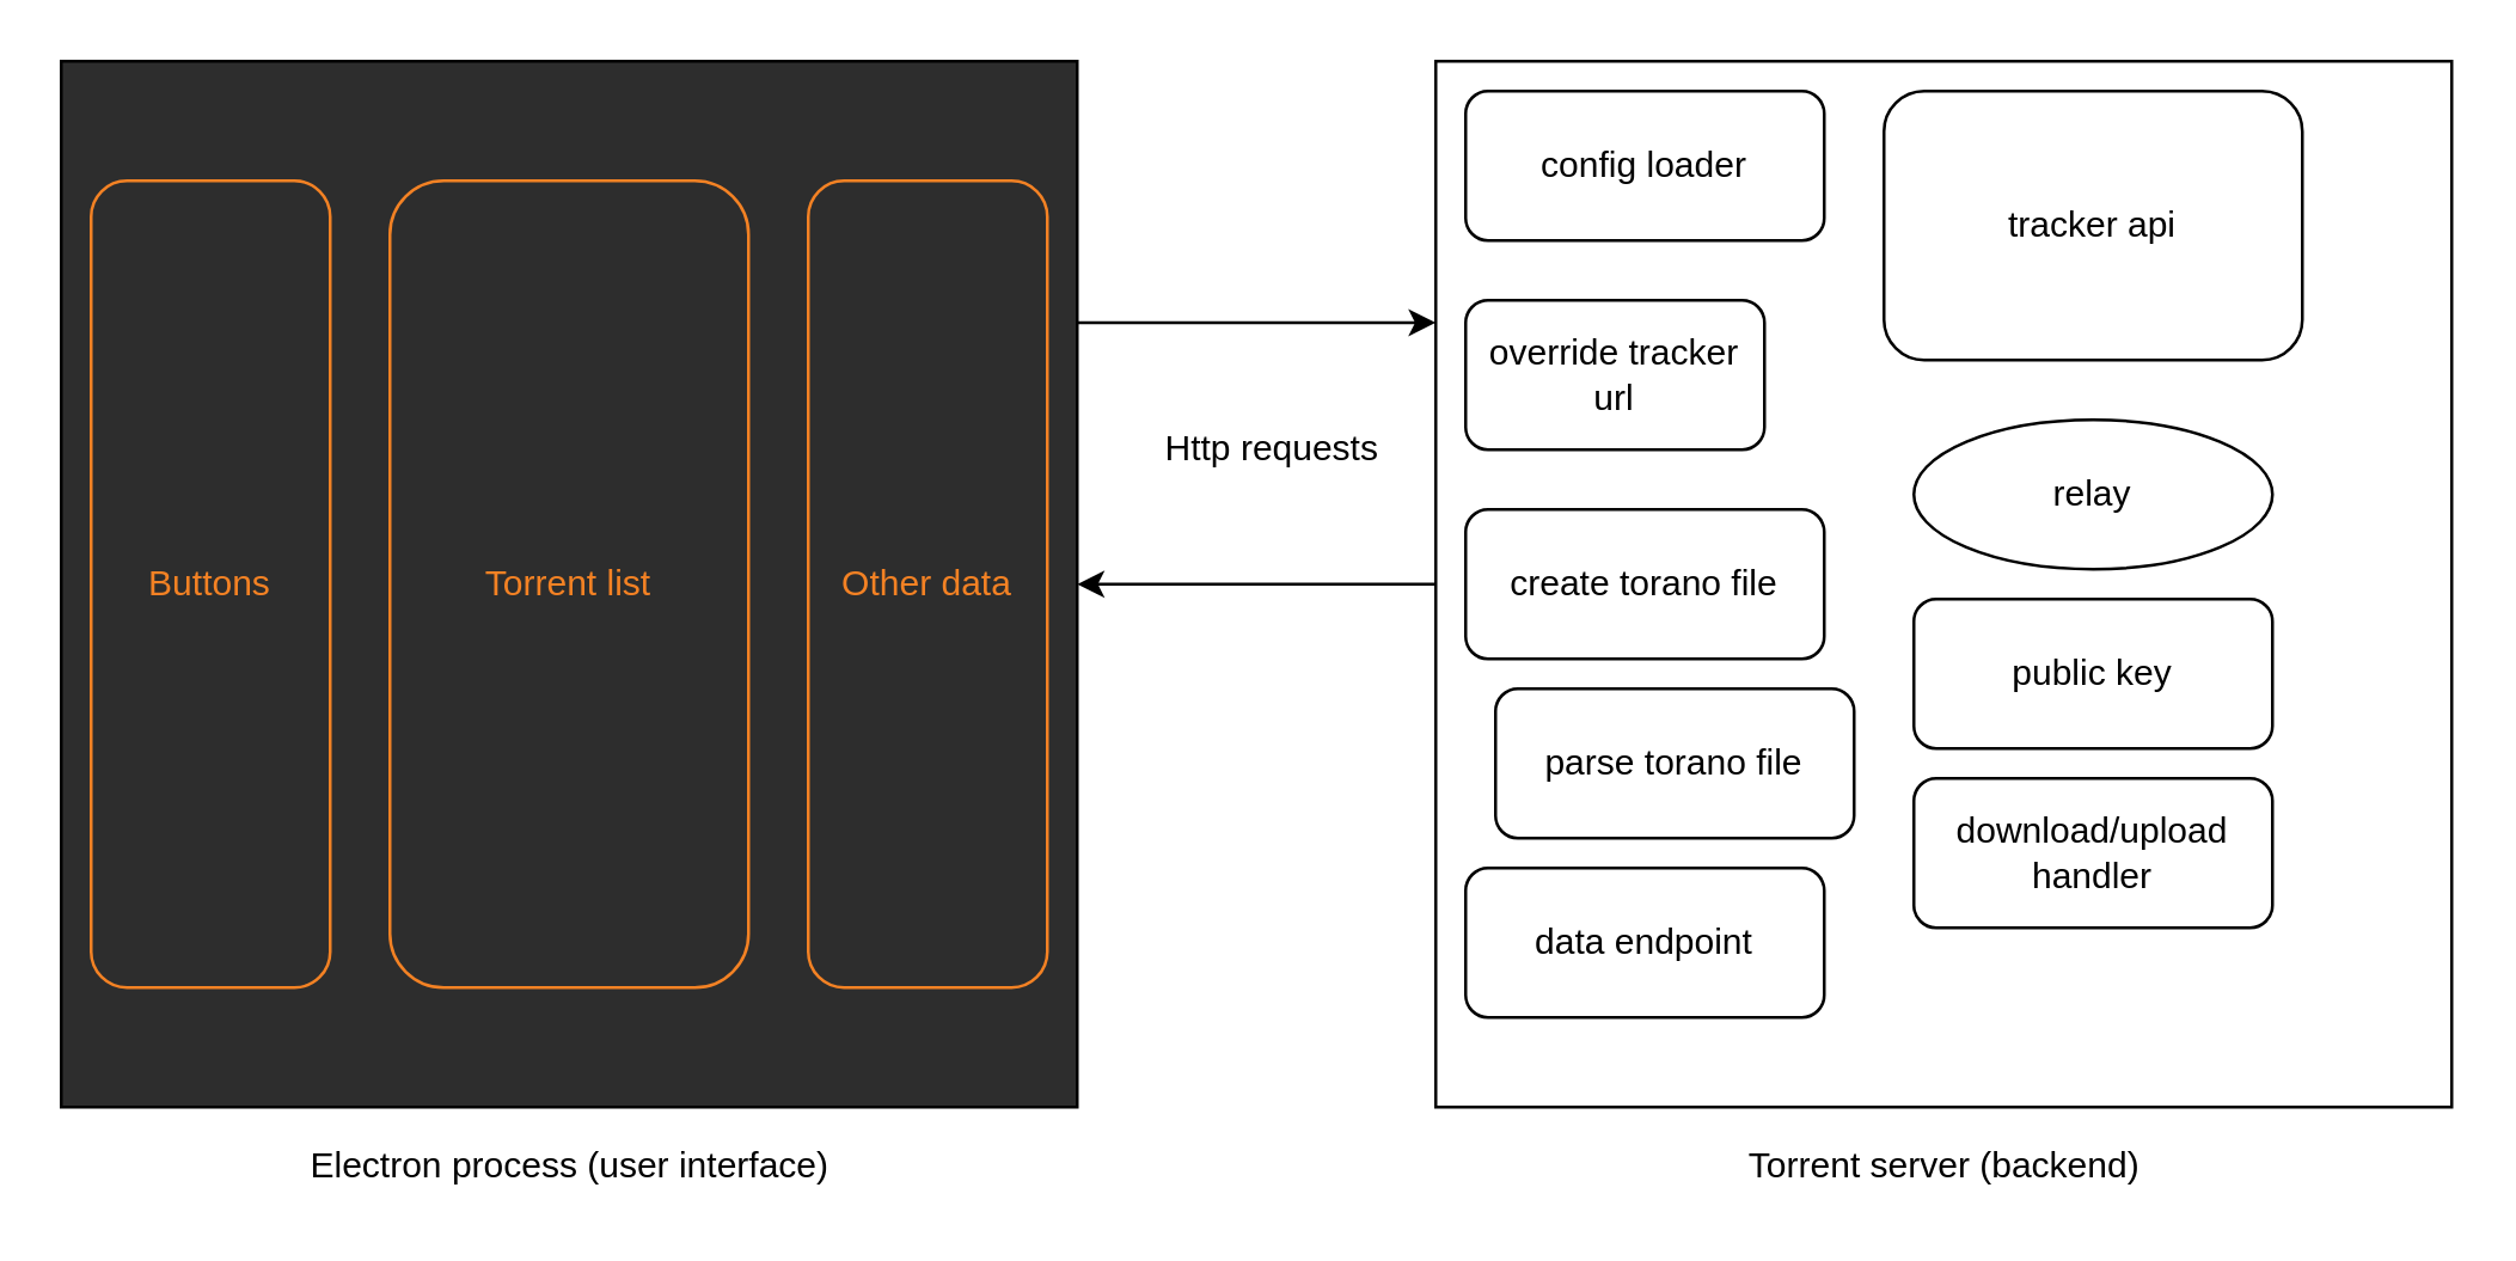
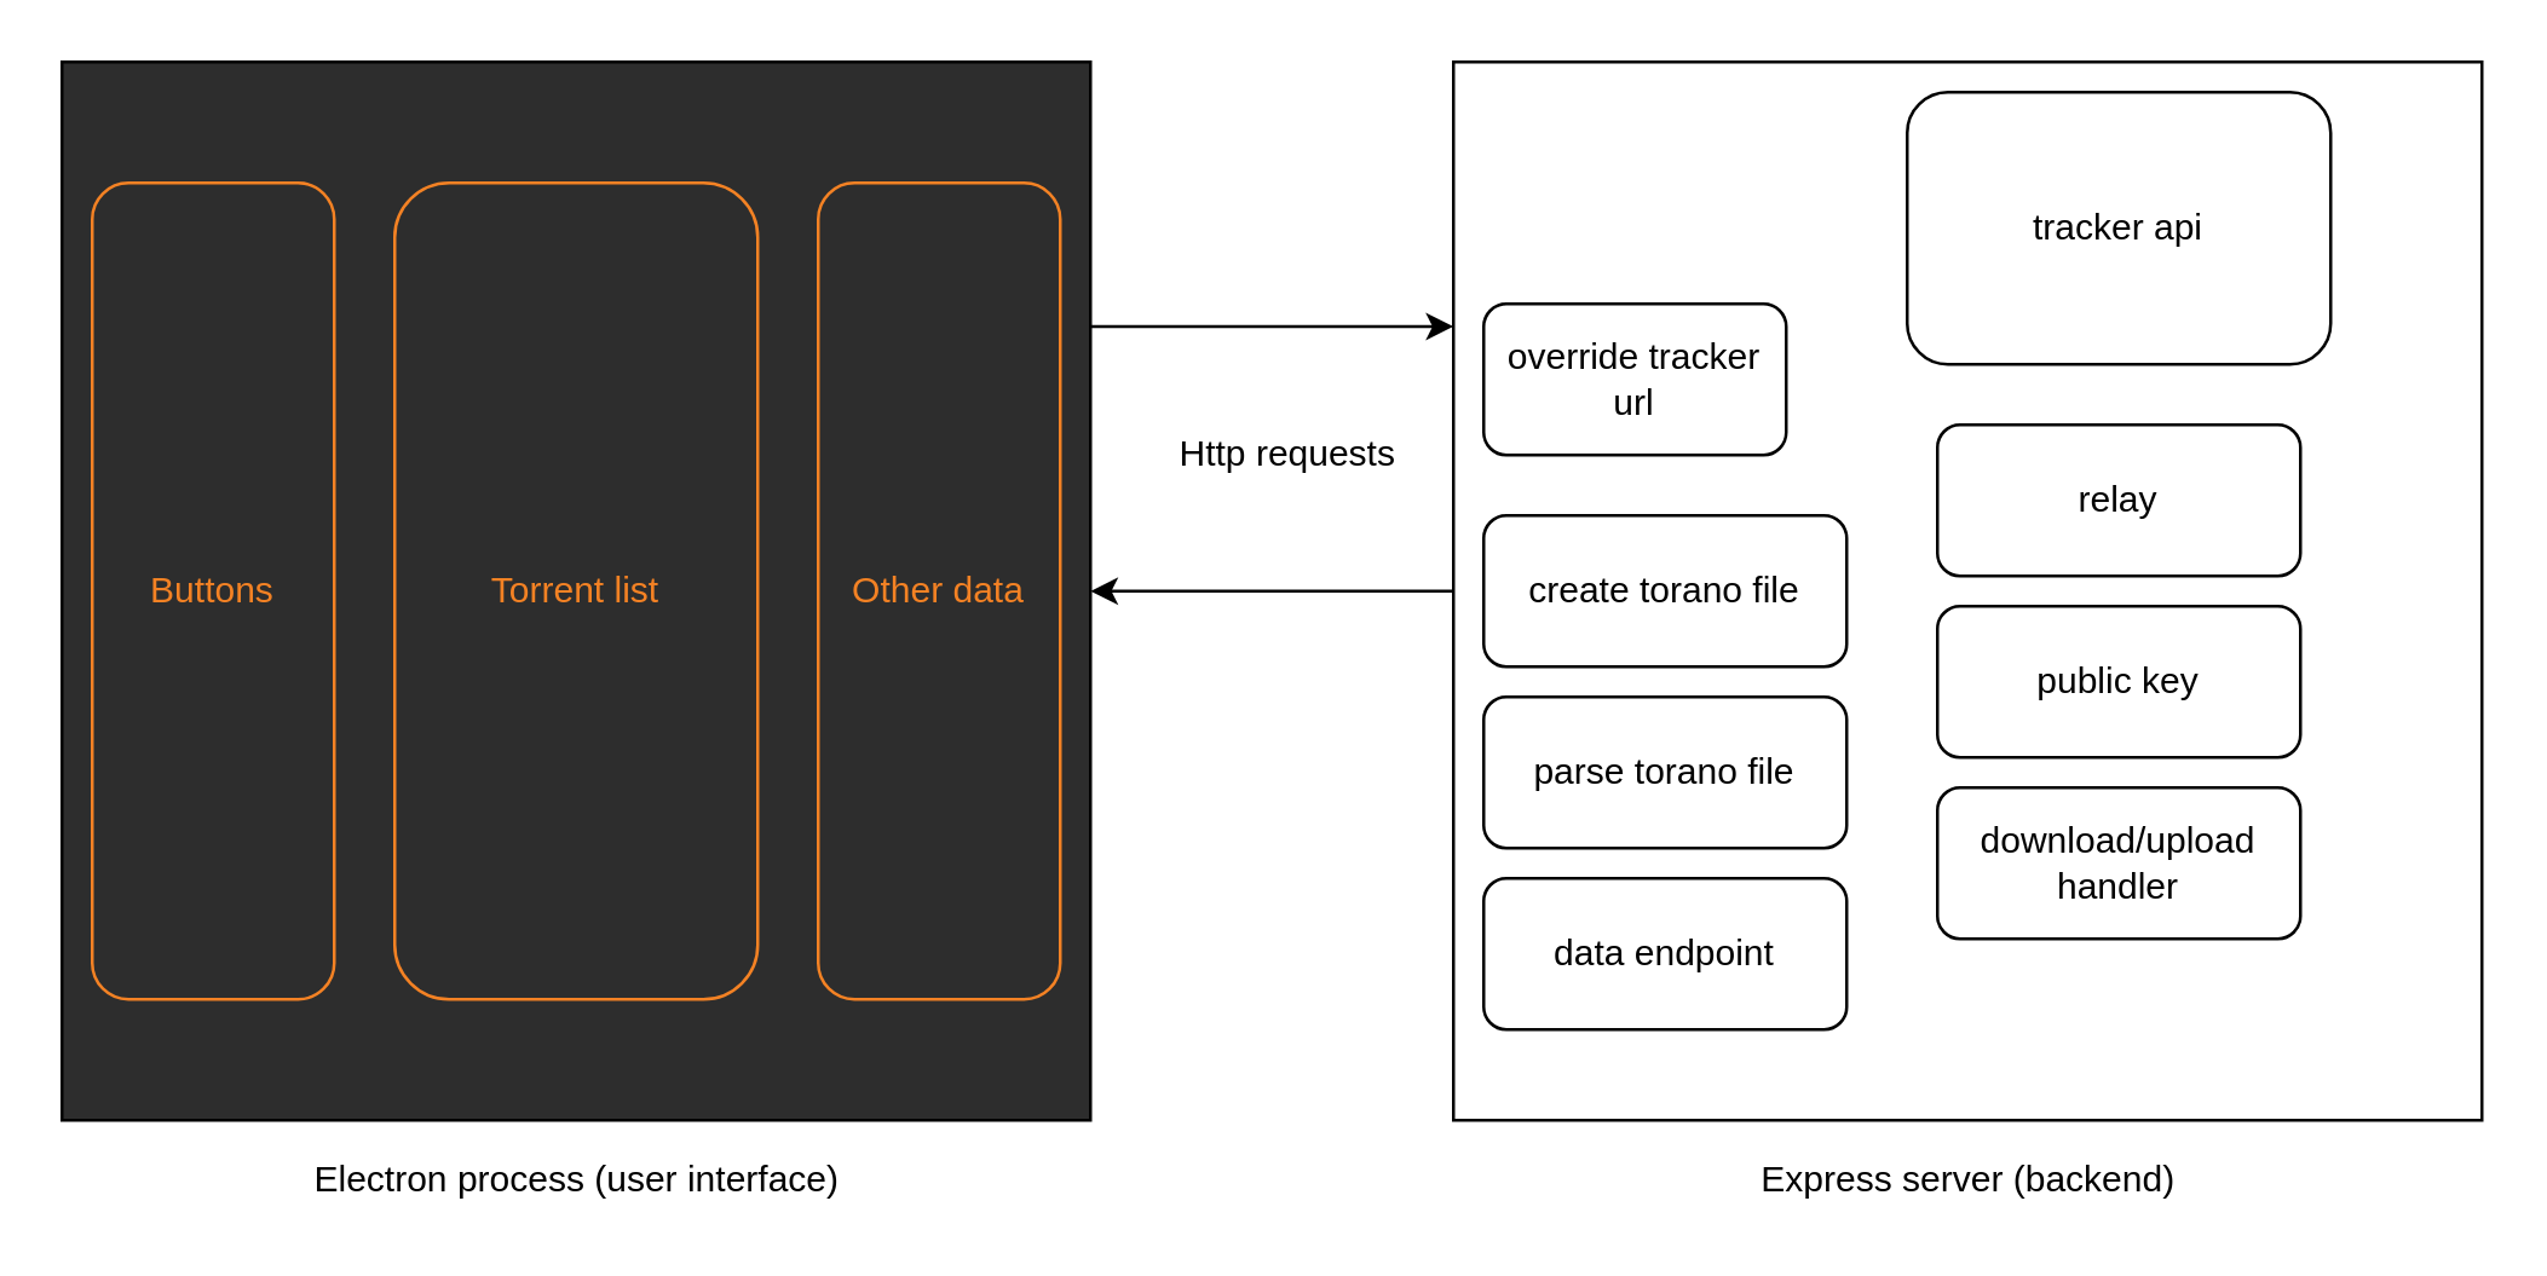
  <mxCell id="0" />
  <mxCell id="1" parent="0" />
  <mxCell id="2" style="edgeStyle=orthogonalEdgeStyle;rounded=0;orthogonalLoop=1;jettySize=auto;html=1;exitX=1;exitY=0.25;exitDx=0;exitDy=0;entryX=0;entryY=0.25;entryDx=0;entryDy=0;" edge="1" parent="1" source="3" target="5"><mxGeometry relative="1" as="geometry" /></mxCell>
  <mxCell id="3" value="" style="rounded=0;whiteSpace=wrap;html=1;fillColor=#2d2d2d;" vertex="1" parent="1"><mxGeometry x="20" y="20" width="340" height="350" as="geometry" /></mxCell>
  <mxCell id="4" style="edgeStyle=orthogonalEdgeStyle;rounded=0;orthogonalLoop=1;jettySize=auto;html=1;exitX=0;exitY=0.5;exitDx=0;exitDy=0;entryX=1;entryY=0.5;entryDx=0;entryDy=0;" edge="1" parent="1" source="5" target="3"><mxGeometry relative="1" as="geometry" /></mxCell>
  <mxCell id="5" value="" style="rounded=0;whiteSpace=wrap;html=1;" vertex="1" parent="1"><mxGeometry x="480" y="20" width="340" height="350" as="geometry" /></mxCell>
  <mxCell id="6" value="Electron process (user interface)&lt;br&gt;" style="text;html=1;align=center;verticalAlign=middle;resizable=0;points=[];autosize=1;strokeColor=none;fillColor=none;" vertex="1" parent="1"><mxGeometry x="95" y="380" width="190" height="20" as="geometry" /></mxCell>
- <mxCell id="7" value="Torrent server (backend)&lt;br&gt;" style="text;html=1;align=center;verticalAlign=middle;resizable=0;points=[];autosize=1;strokeColor=none;fillColor=none;" vertex="1" parent="1"><mxGeometry x="575" y="380" width="150" height="20" as="geometry" /></mxCell>
+ <mxCell id="7" value="Express server (backend)&lt;br&gt;" style="text;html=1;align=center;verticalAlign=middle;resizable=0;points=[];autosize=1;strokeColor=none;fillColor=none;" vertex="1" parent="1"><mxGeometry x="575" y="380" width="150" height="20" as="geometry" /></mxCell>
  <mxCell id="8" value="Http requests" style="text;html=1;align=center;verticalAlign=middle;resizable=0;points=[];autosize=1;strokeColor=none;fillColor=none;" vertex="1" parent="1"><mxGeometry x="380" y="140" width="90" height="20" as="geometry" /></mxCell>
  <mxCell id="9" value="&lt;font color=&quot;#f48224&quot;&gt;Buttons&lt;/font&gt;" style="rounded=1;whiteSpace=wrap;html=1;fillColor=none;strokeColor=#f48224;" vertex="1" parent="1"><mxGeometry x="30" y="60" width="80" height="270" as="geometry" /></mxCell>
  <mxCell id="10" value="&lt;font color=&quot;#f48224&quot;&gt;Torrent list&lt;/font&gt;" style="rounded=1;whiteSpace=wrap;html=1;fillColor=none;strokeColor=#f48224;" vertex="1" parent="1"><mxGeometry x="130" y="60" width="120" height="270" as="geometry" /></mxCell>
  <mxCell id="11" value="&lt;font color=&quot;#f48224&quot;&gt;Other data&lt;/font&gt;" style="rounded=1;whiteSpace=wrap;html=1;fillColor=none;strokeColor=#f48224;" vertex="1" parent="1"><mxGeometry x="270" y="60" width="80" height="270" as="geometry" /></mxCell>
  <mxCell id="12" value="&lt;font color=&quot;#000000&quot;&gt;create torano file&lt;/font&gt;" style="rounded=1;whiteSpace=wrap;html=1;fontColor=#f48224;strokeColor=#000000;fillColor=default;" vertex="1" parent="1"><mxGeometry x="490" y="170" width="120" height="50" as="geometry" /></mxCell>
- <mxCell id="13" value="&lt;font color=&quot;#000000&quot;&gt;parse torano file&lt;/font&gt;" style="rounded=1;whiteSpace=wrap;html=1;fontColor=#f48224;strokeColor=#000000;fillColor=default;" vertex="1" parent="1"><mxGeometry x="500" y="230" width="120" height="50" as="geometry" /></mxCell>
- <mxCell id="14" value="&lt;font color=&quot;#000000&quot;&gt;relay&lt;/font&gt;" style="ellipse;whiteSpace=wrap;html=1;fontColor=#f48224;strokeColor=#000000;fillColor=default;" vertex="1" parent="1"><mxGeometry x="640" y="140" width="120" height="50" as="geometry" /></mxCell>
+ <mxCell id="13" value="&lt;font color=&quot;#000000&quot;&gt;parse torano file&lt;/font&gt;" style="rounded=1;whiteSpace=wrap;html=1;fontColor=#f48224;strokeColor=#000000;fillColor=default;" vertex="1" parent="1"><mxGeometry x="490" y="230" width="120" height="50" as="geometry" /></mxCell>
+ <mxCell id="14" value="&lt;font color=&quot;#000000&quot;&gt;relay&lt;/font&gt;" style="rounded=1;whiteSpace=wrap;html=1;fontColor=#f48224;strokeColor=#000000;fillColor=default;" vertex="1" parent="1"><mxGeometry x="640" y="140" width="120" height="50" as="geometry" /></mxCell>
  <mxCell id="15" value="&lt;font color=&quot;#000000&quot;&gt;public key&lt;/font&gt;" style="rounded=1;whiteSpace=wrap;html=1;fontColor=#f48224;strokeColor=#000000;fillColor=default;" vertex="1" parent="1"><mxGeometry x="640" y="200" width="120" height="50" as="geometry" /></mxCell>
  <mxCell id="16" value="&lt;font color=&quot;#000000&quot;&gt;tracker api&lt;br&gt;&lt;/font&gt;" style="rounded=1;whiteSpace=wrap;html=1;fontColor=#f48224;strokeColor=#000000;fillColor=default;" vertex="1" parent="1"><mxGeometry x="630" y="30" width="140" height="90" as="geometry" /></mxCell>
  <mxCell id="17" value="&lt;font color=&quot;#000000&quot;&gt;override tracker url&lt;/font&gt;" style="rounded=1;whiteSpace=wrap;html=1;fontColor=#f48224;strokeColor=#000000;fillColor=default;" vertex="1" parent="1"><mxGeometry x="490" y="100" width="100" height="50" as="geometry" /></mxCell>
- <mxCell id="18" value="&lt;font color=&quot;#000000&quot;&gt;config loader&lt;/font&gt;" style="rounded=1;whiteSpace=wrap;html=1;fontColor=#f48224;strokeColor=#000000;fillColor=default;" vertex="1" parent="1"><mxGeometry x="490" y="30" width="120" height="50" as="geometry" /></mxCell>
  <mxCell id="19" value="&lt;font color=&quot;#000000&quot;&gt;download/upload handler&lt;/font&gt;" style="rounded=1;whiteSpace=wrap;html=1;fontColor=#f48224;strokeColor=#000000;fillColor=default;" vertex="1" parent="1"><mxGeometry x="640" y="260" width="120" height="50" as="geometry" /></mxCell>
  <mxCell id="20" value="&lt;font color=&quot;#000000&quot;&gt;data endpoint&lt;/font&gt;" style="rounded=1;whiteSpace=wrap;html=1;fontColor=#f48224;strokeColor=#000000;fillColor=default;" vertex="1" parent="1"><mxGeometry x="490" y="290" width="120" height="50" as="geometry" /></mxCell>
